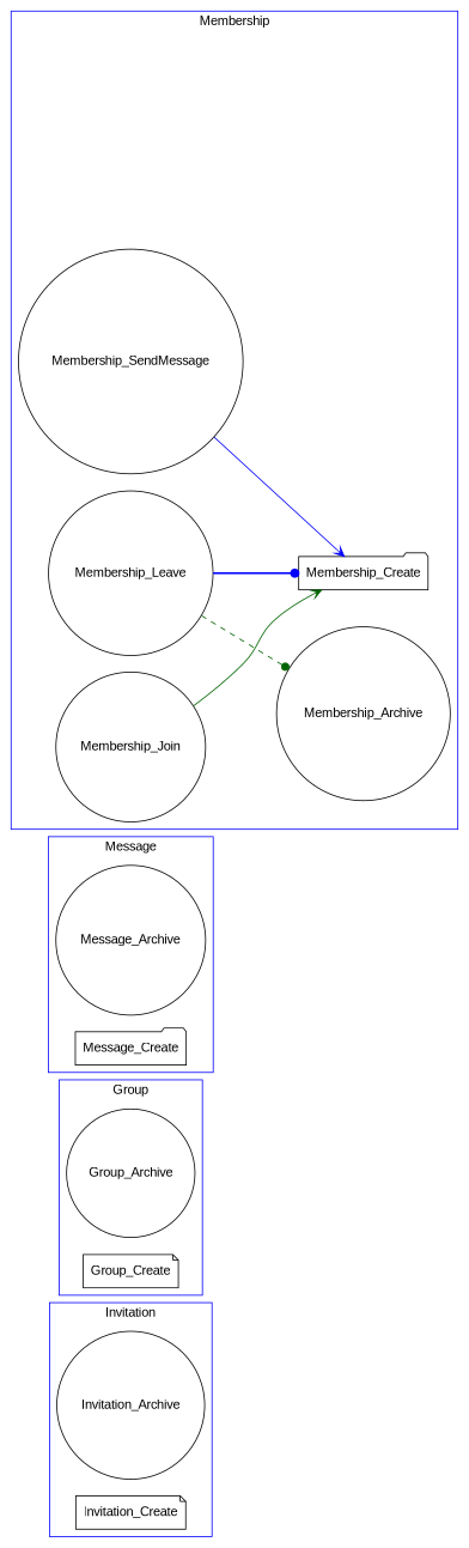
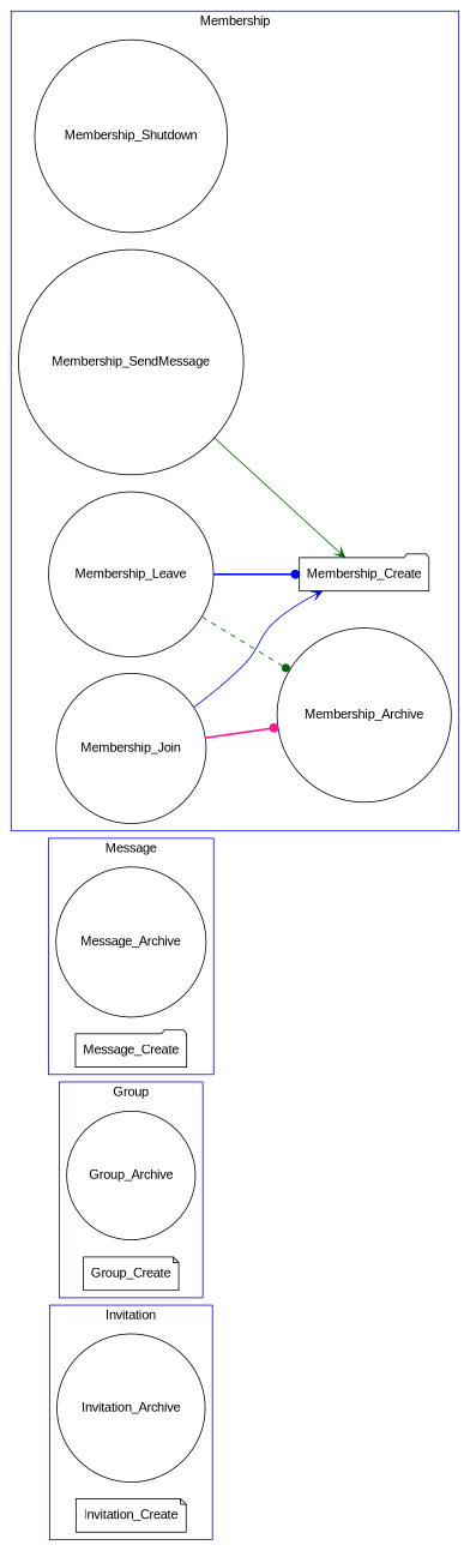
  digraph {
    compound=true
    fontname="Liberation Sans"
    rankdir=LR
    node [fontname="Liberation Sans" shape=circle]
    edge [arrowhead=dot color=darkgreen fontname="Liberation Sans" style=solid]
    n1 [label=Invitation_Archive]
    n2 [label=Invitation_Create shape=note]
    n3 [label=Group_Archive]
    n4 [label=Group_Create shape=note]
    n5 [label=Message_Archive]
    n6 [label=Message_Create shape=folder]
    n7 [label=Membership_Archive]
+   n8 [label=Membership_Shutdown]
    n9 [label=Membership_SendMessage]
    n10 [label=Membership_Leave]
    n11 [label=Membership_Join]
    n12 [label=Membership_Create shape=folder]
    subgraph cluster_1 {
      color=blue
      label=Invitation
      n1
      n2
    }
    subgraph cluster_2 {
      color=blue
      label=Group
      n3
      n4
    }
    subgraph cluster_3 {
      color=blue
      label=Message
      n5
      n6
    }
    subgraph cluster_4 {
      color=blue
      label=Membership
      n7
+     n8
      n9
      n10
      n11
      n12
    }
-   n9 -> n12 [arrowhead=vee color=blue]
+   n9 -> n12 [arrowhead=vee]
    n10 -> n7 [style=dashed]
    n10 -> n12 [color=blue style=bold]
-   n11 -> n12 [arrowhead=vee]
+   n11 -> n7 [color=deeppink style=bold]
+   n11 -> n12 [arrowhead=vee color=blue]
  }
